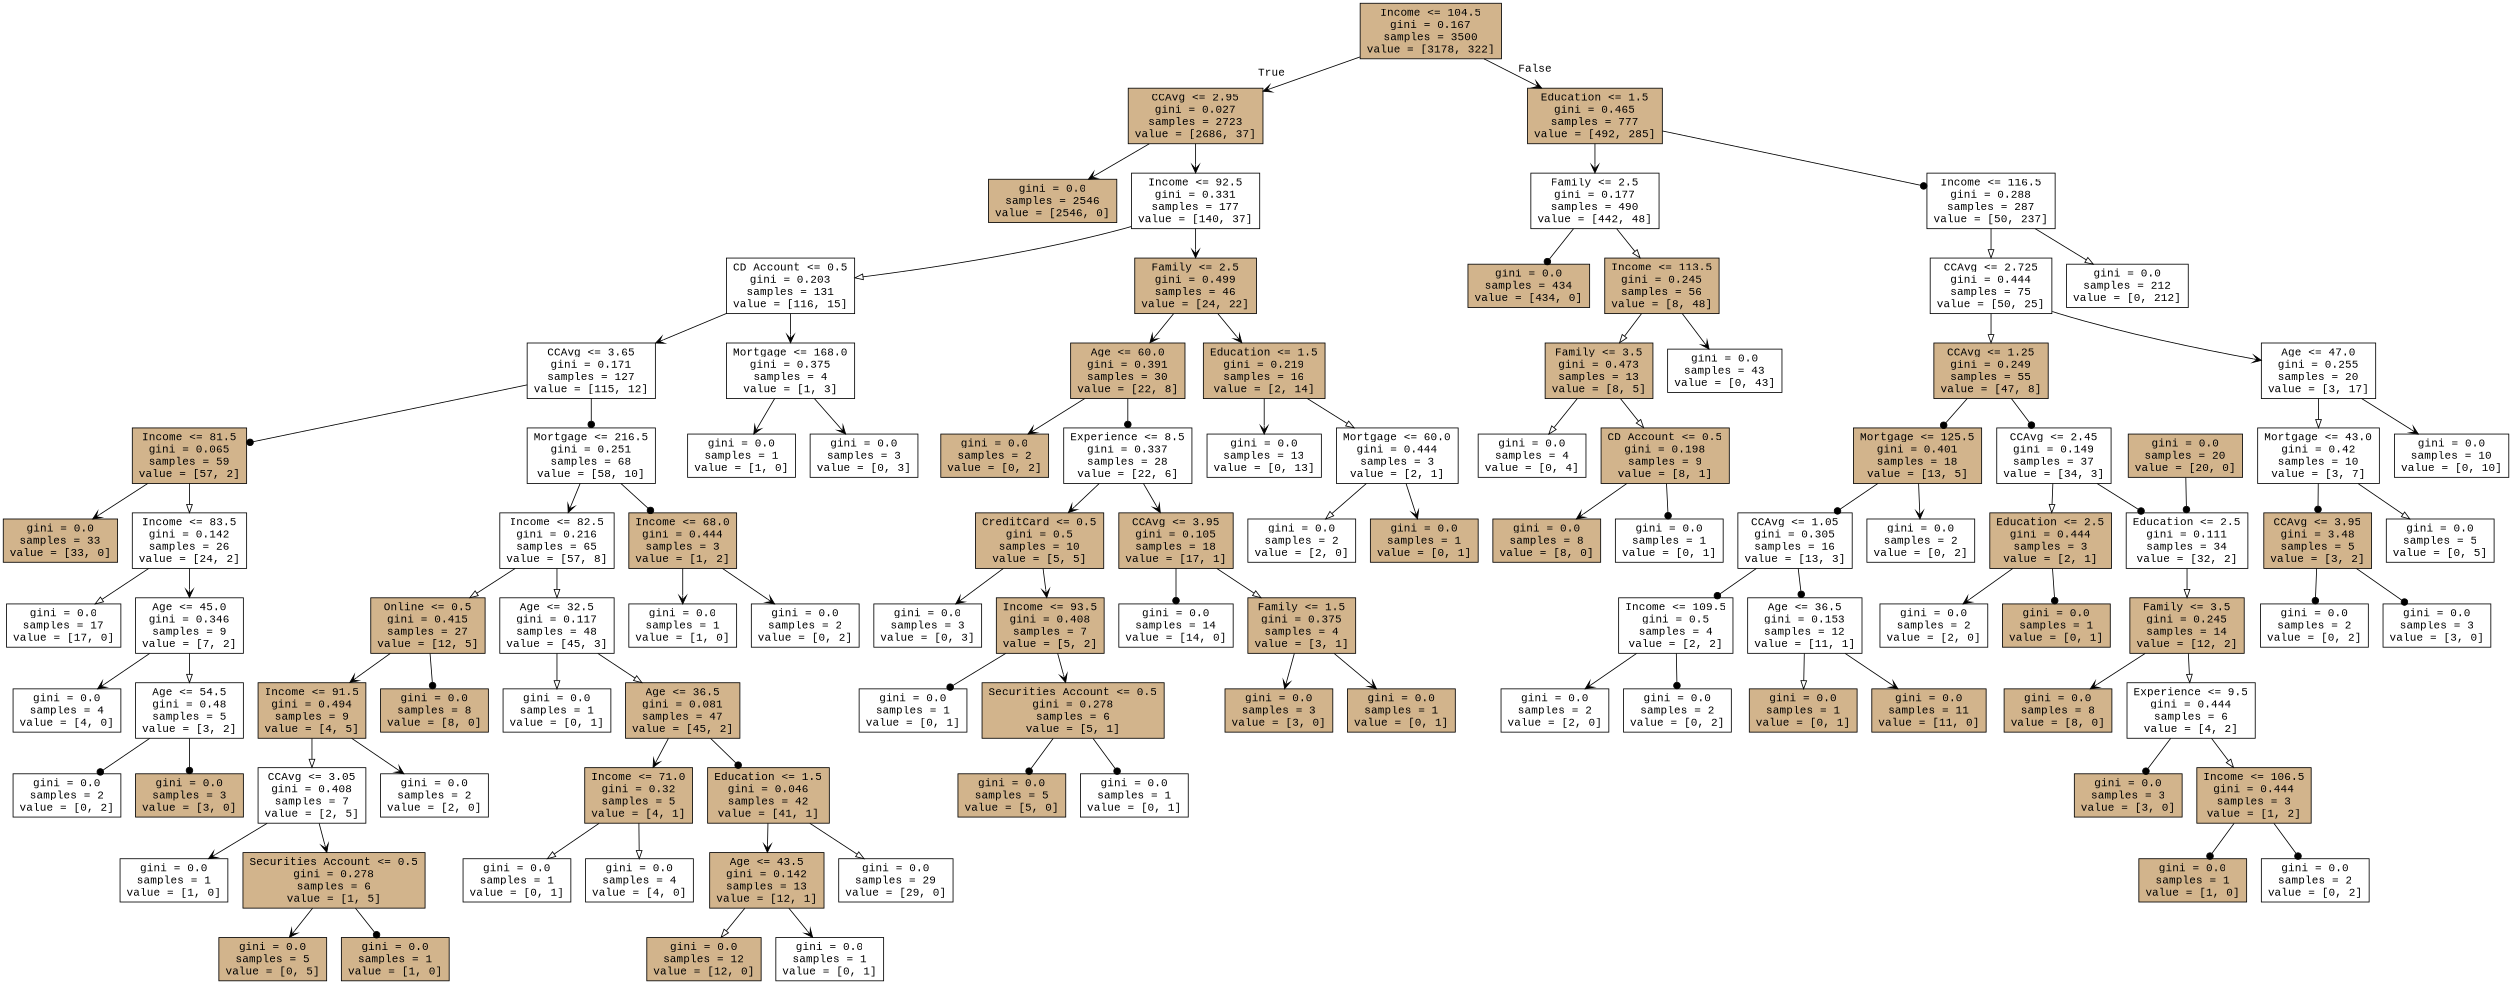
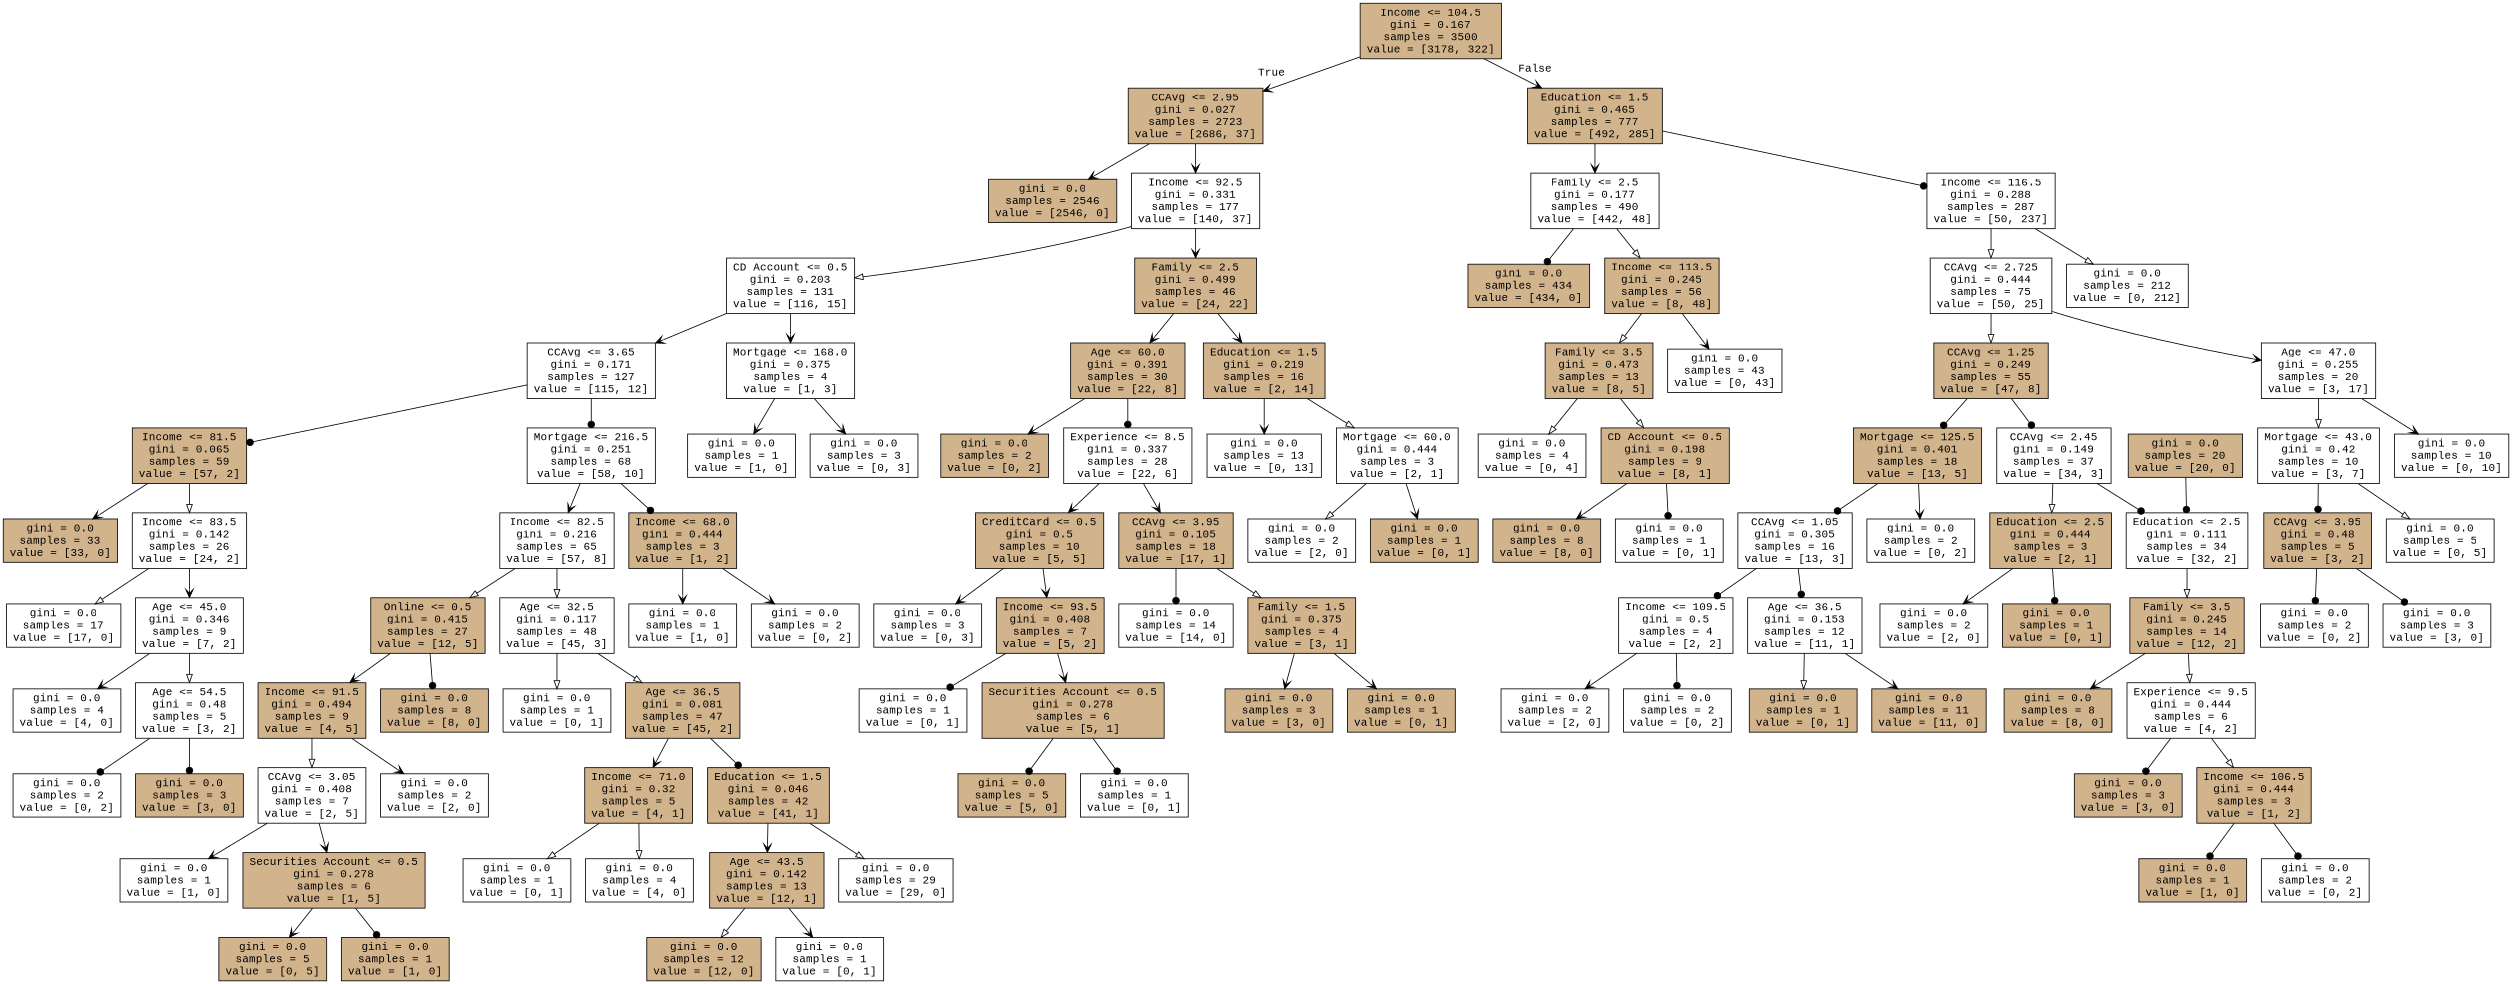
  digraph {
    fontname="Liberation Mono"
    node [fillcolor=white fontname="Liberation Mono" shape=box style=filled]
    edge [arrowhead=vee fontname="Liberation Mono"]
    n1 [fillcolor=tan label="Income <= 104.5\ngini = 0.167\nsamples = 3500\nvalue = [3178, 322]"]
    n2 [fillcolor=tan label="CCAvg <= 2.95\ngini = 0.027\nsamples = 2723\nvalue = [2686, 37]"]
    n3 [fillcolor=tan label="Education <= 1.5\ngini = 0.465\nsamples = 777\nvalue = [492, 285]"]
    n4 [fillcolor=tan label="gini = 0.0\nsamples = 2546\nvalue = [2546, 0]"]
    n5 [label="Income <= 92.5\ngini = 0.331\nsamples = 177\nvalue = [140, 37]"]
    n6 [label="Family <= 2.5\ngini = 0.177\nsamples = 490\nvalue = [442, 48]"]
    n7 [label="Income <= 116.5\ngini = 0.288\nsamples = 287\nvalue = [50, 237]"]
    n8 [label="CD Account <= 0.5\ngini = 0.203\nsamples = 131\nvalue = [116, 15]"]
    n9 [fillcolor=tan label="Family <= 2.5\ngini = 0.499\nsamples = 46\nvalue = [24, 22]"]
    n10 [label="CCAvg <= 3.65\ngini = 0.171\nsamples = 127\nvalue = [115, 12]"]
    n11 [label="Mortgage <= 168.0\ngini = 0.375\nsamples = 4\nvalue = [1, 3]"]
    n12 [fillcolor=tan label="Age <= 60.0\ngini = 0.391\nsamples = 30\nvalue = [22, 8]"]
    n13 [fillcolor=tan label="Education <= 1.5\ngini = 0.219\nsamples = 16\nvalue = [2, 14]"]
    n14 [label="Mortgage <= 216.5\ngini = 0.251\nsamples = 68\nvalue = [58, 10]"]
    n15 [fillcolor=tan label="Income <= 81.5\ngini = 0.065\nsamples = 59\nvalue = [57, 2]"]
    n16 [label="gini = 0.0\nsamples = 3\nvalue = [0, 3]"]
    n17 [label="gini = 0.0\nsamples = 1\nvalue = [1, 0]"]
    n18 [label="Income <= 82.5\ngini = 0.216\nsamples = 65\nvalue = [57, 8]"]
    n19 [fillcolor=tan label="Income <= 68.0\ngini = 0.444\nsamples = 3\nvalue = [1, 2]"]
    n20 [fillcolor=tan label="gini = 0.0\nsamples = 33\nvalue = [33, 0]"]
    n21 [label="Income <= 83.5\ngini = 0.142\nsamples = 26\nvalue = [24, 2]"]
    n22 [label="Age <= 32.5\ngini = 0.117\nsamples = 48\nvalue = [45, 3]"]
    n23 [fillcolor=tan label="Online <= 0.5\ngini = 0.415\nsamples = 27\nvalue = [12, 5]"]
    n24 [label="gini = 0.0\nsamples = 2\nvalue = [0, 2]"]
    n25 [label="gini = 0.0\nsamples = 1\nvalue = [1, 0]"]
    n26 [label="gini = 0.0\nsamples = 1\nvalue = [0, 1]"]
    n27 [fillcolor=tan label="Age <= 36.5\ngini = 0.081\nsamples = 47\nvalue = [45, 2]"]
    n28 [fillcolor=tan label="Income <= 91.5\ngini = 0.494\nsamples = 9\nvalue = [4, 5]"]
    n29 [fillcolor=tan label="gini = 0.0\nsamples = 8\nvalue = [8, 0]"]
    n30 [fillcolor=tan label="Income <= 71.0\ngini = 0.32\nsamples = 5\nvalue = [4, 1]"]
    n31 [fillcolor=tan label="Education <= 1.5\ngini = 0.046\nsamples = 42\nvalue = [41, 1]"]
    n32 [label="gini = 0.0\nsamples = 1\nvalue = [0, 1]"]
    n33 [label="gini = 0.0\nsamples = 4\nvalue = [4, 0]"]
    n34 [fillcolor=tan label="Age <= 43.5\ngini = 0.142\nsamples = 13\nvalue = [12, 1]"]
    n35 [label="gini = 0.0\nsamples = 29\nvalue = [29, 0]"]
    n36 [fillcolor=tan label="gini = 0.0\nsamples = 12\nvalue = [12, 0]"]
    n37 [label="gini = 0.0\nsamples = 1\nvalue = [0, 1]"]
    n38 [label="CCAvg <= 3.05\ngini = 0.408\nsamples = 7\nvalue = [2, 5]"]
    n39 [label="gini = 0.0\nsamples = 2\nvalue = [2, 0]"]
    n40 [label="gini = 0.0\nsamples = 1\nvalue = [1, 0]"]
    n41 [fillcolor=tan label="Securities Account <= 0.5\ngini = 0.278\nsamples = 6\nvalue = [1, 5]"]
    n42 [fillcolor=tan label="gini = 0.0\nsamples = 5\nvalue = [0, 5]"]
    n43 [fillcolor=tan label="gini = 0.0\nsamples = 1\nvalue = [1, 0]"]
    n44 [label="Age <= 45.0\ngini = 0.346\nsamples = 9\nvalue = [7, 2]"]
    n45 [label="gini = 0.0\nsamples = 17\nvalue = [17, 0]"]
    n46 [label="gini = 0.0\nsamples = 4\nvalue = [4, 0]"]
    n47 [label="Age <= 54.5\ngini = 0.48\nsamples = 5\nvalue = [3, 2]"]
    n48 [label="gini = 0.0\nsamples = 2\nvalue = [0, 2]"]
    n49 [fillcolor=tan label="gini = 0.0\nsamples = 3\nvalue = [3, 0]"]
    n50 [label="Experience <= 8.5\ngini = 0.337\nsamples = 28\nvalue = [22, 6]"]
    n51 [fillcolor=tan label="gini = 0.0\nsamples = 2\nvalue = [0, 2]"]
    n52 [label="Mortgage <= 60.0\ngini = 0.444\nsamples = 3\nvalue = [2, 1]"]
    n53 [label="gini = 0.0\nsamples = 13\nvalue = [0, 13]"]
    n54 [fillcolor=tan label="CreditCard <= 0.5\ngini = 0.5\nsamples = 10\nvalue = [5, 5]"]
    n55 [fillcolor=tan label="CCAvg <= 3.95\ngini = 0.105\nsamples = 18\nvalue = [17, 1]"]
    n56 [fillcolor=tan label="Income <= 93.5\ngini = 0.408\nsamples = 7\nvalue = [5, 2]"]
    n57 [label="gini = 0.0\nsamples = 3\nvalue = [0, 3]"]
    n58 [fillcolor=tan label="Family <= 1.5\ngini = 0.375\nsamples = 4\nvalue = [3, 1]"]
    n59 [label="gini = 0.0\nsamples = 14\nvalue = [14, 0]"]
    n60 [label="gini = 0.0\nsamples = 1\nvalue = [0, 1]"]
    n61 [fillcolor=tan label="Securities Account <= 0.5\ngini = 0.278\nsamples = 6\nvalue = [5, 1]"]
    n62 [fillcolor=tan label="gini = 0.0\nsamples = 5\nvalue = [5, 0]"]
    n63 [label="gini = 0.0\nsamples = 1\nvalue = [0, 1]"]
    n64 [fillcolor=tan label="gini = 0.0\nsamples = 3\nvalue = [3, 0]"]
    n65 [fillcolor=tan label="gini = 0.0\nsamples = 1\nvalue = [0, 1]"]
    n66 [label="gini = 0.0\nsamples = 2\nvalue = [2, 0]"]
    n67 [fillcolor=tan label="gini = 0.0\nsamples = 1\nvalue = [0, 1]"]
    n68 [fillcolor=tan label="gini = 0.0\nsamples = 434\nvalue = [434, 0]"]
    n69 [fillcolor=tan label="Income <= 113.5\ngini = 0.245\nsamples = 56\nvalue = [8, 48]"]
    n70 [label="CCAvg <= 2.725\ngini = 0.444\nsamples = 75\nvalue = [50, 25]"]
    n71 [label="gini = 0.0\nsamples = 212\nvalue = [0, 212]"]
    n72 [fillcolor=tan label="Family <= 3.5\ngini = 0.473\nsamples = 13\nvalue = [8, 5]"]
    n73 [label="gini = 0.0\nsamples = 43\nvalue = [0, 43]"]
    n74 [fillcolor=tan label="CD Account <= 0.5\ngini = 0.198\nsamples = 9\nvalue = [8, 1]"]
    n75 [label="gini = 0.0\nsamples = 4\nvalue = [0, 4]"]
    n76 [fillcolor=tan label="gini = 0.0\nsamples = 8\nvalue = [8, 0]"]
    n77 [label="gini = 0.0\nsamples = 1\nvalue = [0, 1]"]
    n78 [fillcolor=tan label="CCAvg <= 1.25\ngini = 0.249\nsamples = 55\nvalue = [47, 8]"]
    n79 [label="Age <= 47.0\ngini = 0.255\nsamples = 20\nvalue = [3, 17]"]
    n80 [fillcolor=tan label="Mortgage <= 125.5\ngini = 0.401\nsamples = 18\nvalue = [13, 5]"]
    n81 [label="CCAvg <= 2.45\ngini = 0.149\nsamples = 37\nvalue = [34, 3]"]
    n82 [label="gini = 0.0\nsamples = 10\nvalue = [0, 10]"]
    n83 [label="Mortgage <= 43.0\ngini = 0.42\nsamples = 10\nvalue = [3, 7]"]
    n84 [label="CCAvg <= 1.05\ngini = 0.305\nsamples = 16\nvalue = [13, 3]"]
    n85 [label="gini = 0.0\nsamples = 2\nvalue = [0, 2]"]
    n86 [label="Education <= 2.5\ngini = 0.111\nsamples = 34\nvalue = [32, 2]"]
    n87 [fillcolor=tan label="Education <= 2.5\ngini = 0.444\nsamples = 3\nvalue = [2, 1]"]
    n88 [label="Age <= 36.5\ngini = 0.153\nsamples = 12\nvalue = [11, 1]"]
    n89 [label="Income <= 109.5\ngini = 0.5\nsamples = 4\nvalue = [2, 2]"]
    n90 [fillcolor=tan label="gini = 0.0\nsamples = 1\nvalue = [0, 1]"]
    n91 [fillcolor=tan label="gini = 0.0\nsamples = 11\nvalue = [11, 0]"]
    n92 [label="gini = 0.0\nsamples = 2\nvalue = [2, 0]"]
    n93 [label="gini = 0.0\nsamples = 2\nvalue = [0, 2]"]
    n94 [fillcolor=tan label="Family <= 3.5\ngini = 0.245\nsamples = 14\nvalue = [12, 2]"]
    n95 [label="gini = 0.0\nsamples = 2\nvalue = [2, 0]"]
    n96 [fillcolor=tan label="gini = 0.0\nsamples = 1\nvalue = [0, 1]"]
    n97 [fillcolor=tan label="gini = 0.0\nsamples = 8\nvalue = [8, 0]"]
    n98 [label="Experience <= 9.5\ngini = 0.444\nsamples = 6\nvalue = [4, 2]"]
    n99 [fillcolor=tan label="gini = 0.0\nsamples = 20\nvalue = [20, 0]"]
    n100 [fillcolor=tan label="gini = 0.0\nsamples = 3\nvalue = [3, 0]"]
    n101 [fillcolor=tan label="Income <= 106.5\ngini = 0.444\nsamples = 3\nvalue = [1, 2]"]
    n102 [fillcolor=tan label="gini = 0.0\nsamples = 1\nvalue = [1, 0]"]
    n103 [label="gini = 0.0\nsamples = 2\nvalue = [0, 2]"]
-   n104 [fillcolor=tan label="CCAvg <= 3.95\ngini = 3.48\nsamples = 5\nvalue = [3, 2]"]
+   n104 [fillcolor=tan label="CCAvg <= 3.95\ngini = 0.48\nsamples = 5\nvalue = [3, 2]"]
    n105 [label="gini = 0.0\nsamples = 5\nvalue = [0, 5]"]
    n106 [label="gini = 0.0\nsamples = 3\nvalue = [3, 0]"]
    n107 [label="gini = 0.0\nsamples = 2\nvalue = [0, 2]"]
    n1 -> n2 [headlabel=True labelangle=45 labeldistance=2.5]
    n1 -> n3 [headlabel=False labelangle=-45 labeldistance=2.5]
    n2 -> n4
    n2 -> n5
    n3 -> n6
    n3 -> n7 [arrowhead=dot]
    n5 -> n8 [arrowhead=onormal]
    n5 -> n9
    n6 -> n68 [arrowhead=dot]
    n6 -> n69 [arrowhead=onormal]
    n7 -> n70 [arrowhead=onormal]
    n7 -> n71 [arrowhead=onormal]
    n8 -> n10
    n8 -> n11
    n9 -> n12
    n9 -> n13
    n10 -> n14 [arrowhead=dot]
    n10 -> n15 [arrowhead=dot]
    n11 -> n16
    n11 -> n17
    n12 -> n50 [arrowhead=dot]
    n12 -> n51
    n13 -> n52 [arrowhead=onormal]
    n13 -> n53
    n14 -> n18
    n14 -> n19 [arrowhead=dot]
    n15 -> n20
    n15 -> n21 [arrowhead=onormal]
    n18 -> n22 [arrowhead=onormal]
    n18 -> n23 [arrowhead=onormal]
    n19 -> n24
    n19 -> n25
    n21 -> n44
    n21 -> n45 [arrowhead=onormal]
    n22 -> n26 [arrowhead=onormal]
    n22 -> n27 [arrowhead=onormal]
    n23 -> n28
    n23 -> n29 [arrowhead=dot]
    n27 -> n30
    n27 -> n31 [arrowhead=dot]
    n28 -> n38 [arrowhead=onormal]
    n28 -> n39
    n30 -> n32 [arrowhead=onormal]
    n30 -> n33 [arrowhead=onormal]
    n31 -> n34
    n31 -> n35 [arrowhead=onormal]
    n34 -> n36 [arrowhead=onormal]
    n34 -> n37
    n38 -> n40
    n38 -> n41
    n41 -> n42
    n41 -> n43 [arrowhead=dot]
    n44 -> n46
    n44 -> n47 [arrowhead=onormal]
    n47 -> n48 [arrowhead=dot]
    n47 -> n49 [arrowhead=dot]
    n50 -> n54
    n50 -> n55
    n52 -> n66 [arrowhead=onormal]
    n52 -> n67
    n54 -> n56
    n54 -> n57
    n55 -> n58 [arrowhead=onormal]
    n55 -> n59 [arrowhead=dot]
    n56 -> n60 [arrowhead=dot]
    n56 -> n61
    n58 -> n64
    n58 -> n65
    n61 -> n62 [arrowhead=dot]
    n61 -> n63 [arrowhead=dot]
    n69 -> n72 [arrowhead=onormal]
    n69 -> n73
    n70 -> n78 [arrowhead=onormal]
    n70 -> n79
    n72 -> n74 [arrowhead=onormal]
    n72 -> n75 [arrowhead=onormal]
    n74 -> n76
    n74 -> n77 [arrowhead=dot]
    n78 -> n80 [arrowhead=dot]
    n78 -> n81 [arrowhead=dot]
    n79 -> n82
    n79 -> n83 [arrowhead=onormal]
    n80 -> n84 [arrowhead=dot]
    n80 -> n85
    n81 -> n86 [arrowhead=dot]
    n81 -> n87 [arrowhead=onormal]
    n83 -> n104 [arrowhead=dot]
    n83 -> n105 [arrowhead=onormal]
    n84 -> n88 [arrowhead=dot]
    n84 -> n89 [arrowhead=dot]
    n86 -> n94 [arrowhead=onormal]
    n87 -> n95
    n87 -> n96 [arrowhead=dot]
    n88 -> n90 [arrowhead=onormal]
    n88 -> n91
    n89 -> n92
    n89 -> n93 [arrowhead=dot]
    n94 -> n97
    n94 -> n98 [arrowhead=onormal]
    n98 -> n100 [arrowhead=dot]
    n98 -> n101 [arrowhead=onormal]
    n99 -> n86 [arrowhead=dot]
    n101 -> n102 [arrowhead=dot]
    n101 -> n103 [arrowhead=dot]
    n104 -> n106 [arrowhead=dot]
    n104 -> n107 [arrowhead=dot]
  }
